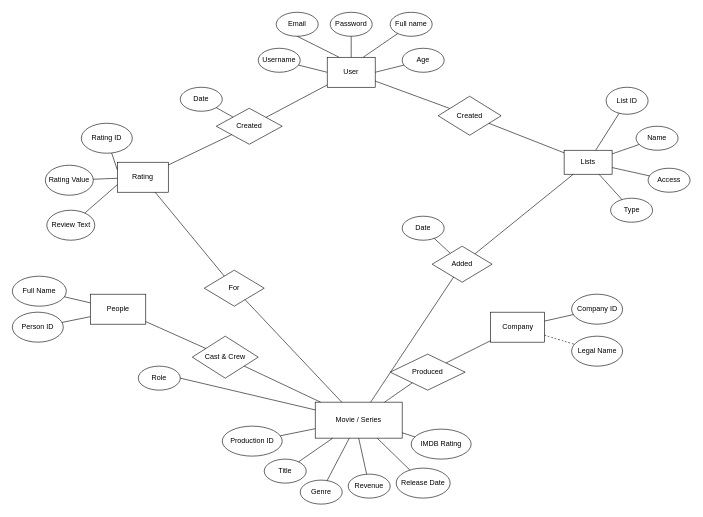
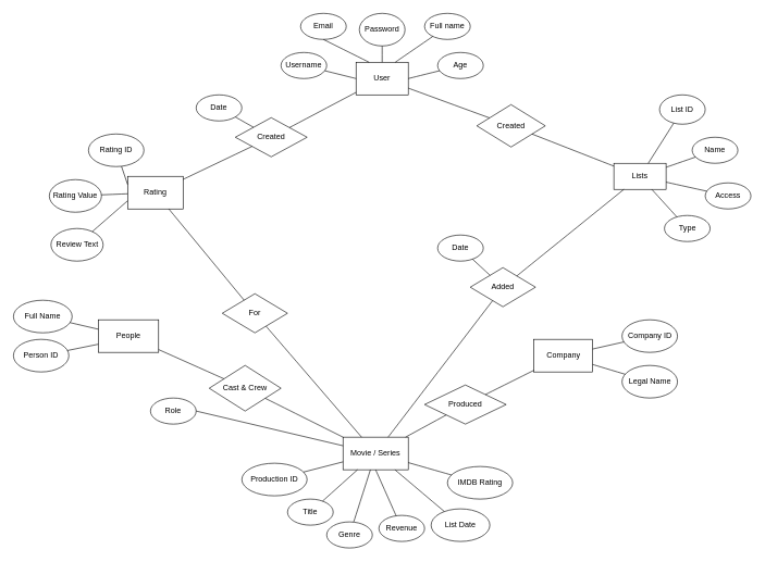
  <mxCell id="0" />
  <mxCell id="1" parent="0" />
  <mxCell id="2" value="User" style="rounded=0;whiteSpace=wrap;html=1;" parent="1" vertex="1"><mxGeometry x="545" y="95" width="80" height="50" as="geometry" /></mxCell>
  <mxCell id="3" value="Email" style="ellipse;whiteSpace=wrap;html=1;" parent="1" vertex="1"><mxGeometry x="460" y="20" width="70" height="40" as="geometry" /></mxCell>
  <mxCell id="4" value="Username" style="ellipse;whiteSpace=wrap;html=1;" parent="1" vertex="1"><mxGeometry x="430" y="80" width="70" height="40" as="geometry" /></mxCell>
- <mxCell id="5" value="Password" style="ellipse;whiteSpace=wrap;html=1;" parent="1" vertex="1"><mxGeometry x="550" y="20" width="70" height="40" as="geometry" /></mxCell>
+ <mxCell id="5" value="Password" style="ellipse;whiteSpace=wrap;html=1;" parent="1" vertex="1"><mxGeometry x="550" y="20" width="70" height="50" as="geometry" /></mxCell>
  <mxCell id="6" value="Age" style="ellipse;whiteSpace=wrap;html=1;" parent="1" vertex="1"><mxGeometry x="670" y="80" width="70" height="40" as="geometry" /></mxCell>
  <mxCell id="7" value="Full name" style="ellipse;whiteSpace=wrap;html=1;" parent="1" vertex="1"><mxGeometry x="650" y="20" width="70" height="40" as="geometry" /></mxCell>
  <mxCell id="8" style="edgeStyle=none;curved=1;rounded=0;orthogonalLoop=1;jettySize=auto;html=1;exitX=0;exitY=0.5;exitDx=0;exitDy=0;fontSize=12;startSize=8;endSize=8;" parent="1" source="3" target="3" edge="1"><mxGeometry relative="1" as="geometry" /></mxCell>
  <mxCell id="9" value="" style="endArrow=none;html=1;rounded=0;fontSize=12;startSize=8;endSize=8;curved=1;entryX=0.5;entryY=0;entryDx=0;entryDy=0;" parent="1" source="5" target="2" edge="1"><mxGeometry width="50" height="50" relative="1" as="geometry"><mxPoint x="-280" y="140" as="sourcePoint" /><mxPoint x="-80" y="270" as="targetPoint" /></mxGeometry></mxCell>
  <mxCell id="10" value="" style="endArrow=none;html=1;rounded=0;fontSize=12;startSize=8;endSize=8;curved=1;entryX=0.5;entryY=1;entryDx=0;entryDy=0;exitX=0.25;exitY=0;exitDx=0;exitDy=0;" parent="1" source="2" target="3" edge="1"><mxGeometry width="50" height="50" relative="1" as="geometry"><mxPoint x="-130" y="320" as="sourcePoint" /><mxPoint x="-80" y="270" as="targetPoint" /></mxGeometry></mxCell>
  <mxCell id="11" style="edgeStyle=none;curved=1;rounded=0;orthogonalLoop=1;jettySize=auto;html=1;exitX=0.5;exitY=1;exitDx=0;exitDy=0;fontSize=12;startSize=8;endSize=8;" parent="1" source="3" target="3" edge="1"><mxGeometry relative="1" as="geometry" /></mxCell>
  <mxCell id="12" value="" style="endArrow=none;html=1;rounded=0;fontSize=12;startSize=8;endSize=8;curved=1;exitX=0;exitY=0.5;exitDx=0;exitDy=0;" parent="1" source="2" target="4" edge="1"><mxGeometry width="50" height="50" relative="1" as="geometry"><mxPoint x="-320" y="200" as="sourcePoint" /><mxPoint x="-270" y="150" as="targetPoint" /></mxGeometry></mxCell>
  <mxCell id="13" value="" style="endArrow=none;html=1;rounded=0;fontSize=12;startSize=8;endSize=8;curved=1;exitX=1;exitY=0.5;exitDx=0;exitDy=0;" parent="1" source="2" target="6" edge="1"><mxGeometry width="50" height="50" relative="1" as="geometry"><mxPoint x="-210" y="220" as="sourcePoint" /><mxPoint x="-160" y="170" as="targetPoint" /></mxGeometry></mxCell>
  <mxCell id="14" value="" style="endArrow=none;html=1;rounded=0;fontSize=12;startSize=8;endSize=8;curved=1;exitX=0.75;exitY=0;exitDx=0;exitDy=0;" parent="1" source="2" target="7" edge="1"><mxGeometry width="50" height="50" relative="1" as="geometry"><mxPoint x="-180" y="180" as="sourcePoint" /><mxPoint x="-130" y="130" as="targetPoint" /></mxGeometry></mxCell>
  <mxCell id="15" value="Rating" style="rounded=0;whiteSpace=wrap;html=1;" parent="1" vertex="1"><mxGeometry x="195" y="270" width="85" height="50" as="geometry" /></mxCell>
  <mxCell id="16" value="Review Text" style="ellipse;whiteSpace=wrap;html=1;" parent="1" vertex="1"><mxGeometry x="77.5" y="350" width="80" height="50" as="geometry" /></mxCell>
  <mxCell id="17" value="Rating Value" style="ellipse;whiteSpace=wrap;html=1;" parent="1" vertex="1"><mxGeometry x="75" y="275" width="80" height="50" as="geometry" /></mxCell>
  <mxCell id="18" value="" style="endArrow=none;html=1;rounded=0;fontSize=12;startSize=8;endSize=8;curved=1;" parent="1" source="15" target="17" edge="1"><mxGeometry width="50" height="50" relative="1" as="geometry"><mxPoint x="290" y="370" as="sourcePoint" /><mxPoint x="340" y="320" as="targetPoint" /></mxGeometry></mxCell>
  <mxCell id="19" value="" style="endArrow=none;html=1;rounded=0;fontSize=12;startSize=8;endSize=8;curved=1;entryX=0;entryY=0.75;entryDx=0;entryDy=0;" parent="1" source="16" target="15" edge="1"><mxGeometry width="50" height="50" relative="1" as="geometry"><mxPoint x="150" y="370" as="sourcePoint" /><mxPoint x="200" y="320" as="targetPoint" /></mxGeometry></mxCell>
- <mxCell id="20" value="Movie / Series" style="rounded=0;whiteSpace=wrap;html=1;" parent="1" vertex="1"><mxGeometry x="525" y="670" width="145" height="60" as="geometry" /></mxCell>
+ <mxCell id="20" value="Movie / Series" style="rounded=0;whiteSpace=wrap;html=1;" parent="1" vertex="1"><mxGeometry x="525" y="670" width="100" height="50" as="geometry" /></mxCell>
  <mxCell id="21" value="Title" style="ellipse;whiteSpace=wrap;html=1;" parent="1" vertex="1"><mxGeometry x="440" y="765" width="70" height="40" as="geometry" /></mxCell>
  <mxCell id="22" value="Genre" style="ellipse;whiteSpace=wrap;html=1;" parent="1" vertex="1"><mxGeometry x="500" y="800" width="70" height="40" as="geometry" /></mxCell>
  <mxCell id="23" value="IMDB Rating" style="ellipse;whiteSpace=wrap;html=1;" parent="1" vertex="1"><mxGeometry x="685" y="715" width="100" height="50" as="geometry" /></mxCell>
  <mxCell id="24" value="Revenue" style="ellipse;whiteSpace=wrap;html=1;" parent="1" vertex="1"><mxGeometry x="580" y="790" width="70" height="40" as="geometry" /></mxCell>
- <mxCell id="25" value="Release Date" style="ellipse;whiteSpace=wrap;html=1;" parent="1" vertex="1"><mxGeometry x="660" y="780" width="90" height="50" as="geometry" /></mxCell>
+ <mxCell id="25" value="List Date" style="ellipse;whiteSpace=wrap;html=1;" parent="1" vertex="1"><mxGeometry x="660" y="780" width="90" height="50" as="geometry" /></mxCell>
  <mxCell id="26" value="" style="endArrow=none;html=1;rounded=0;fontSize=12;startSize=8;endSize=8;curved=1;" parent="1" source="21" target="20" edge="1"><mxGeometry width="50" height="50" relative="1" as="geometry"><mxPoint x="485" y="730" as="sourcePoint" /><mxPoint x="535" y="680" as="targetPoint" /></mxGeometry></mxCell>
  <mxCell id="27" value="" style="endArrow=none;html=1;rounded=0;fontSize=12;startSize=8;endSize=8;curved=1;" parent="1" source="22" target="20" edge="1"><mxGeometry width="50" height="50" relative="1" as="geometry"><mxPoint x="270" y="610" as="sourcePoint" /><mxPoint x="320" y="560" as="targetPoint" /></mxGeometry></mxCell>
  <mxCell id="28" value="" style="endArrow=none;html=1;rounded=0;fontSize=12;startSize=8;endSize=8;curved=1;entryX=0.5;entryY=1;entryDx=0;entryDy=0;" parent="1" source="24" target="20" edge="1"><mxGeometry width="50" height="50" relative="1" as="geometry"><mxPoint x="550" y="760" as="sourcePoint" /><mxPoint x="600" y="710" as="targetPoint" /></mxGeometry></mxCell>
  <mxCell id="29" value="" style="endArrow=none;html=1;rounded=0;fontSize=12;startSize=8;endSize=8;curved=1;" parent="1" source="20" target="25" edge="1"><mxGeometry width="50" height="50" relative="1" as="geometry"><mxPoint x="270" y="610" as="sourcePoint" /><mxPoint x="320" y="560" as="targetPoint" /></mxGeometry></mxCell>
  <mxCell id="30" value="" style="endArrow=none;html=1;rounded=0;fontSize=12;startSize=8;endSize=8;curved=1;" parent="1" source="23" target="20" edge="1"><mxGeometry width="50" height="50" relative="1" as="geometry"><mxPoint x="270" y="610" as="sourcePoint" /><mxPoint x="320" y="560" as="targetPoint" /></mxGeometry></mxCell>
  <mxCell id="31" value="Created" style="rhombus;whiteSpace=wrap;html=1;rotation=0;" parent="1" vertex="1"><mxGeometry x="360" y="180" width="110" height="60" as="geometry" /></mxCell>
  <mxCell id="32" value="Date" style="ellipse;whiteSpace=wrap;html=1;rotation=0;" parent="1" vertex="1"><mxGeometry x="300" y="145" width="70" height="40" as="geometry" /></mxCell>
  <mxCell id="33" value="" style="endArrow=none;html=1;rounded=0;fontSize=12;startSize=8;endSize=8;curved=1;" parent="1" source="32" target="31" edge="1"><mxGeometry width="50" height="50" relative="1" as="geometry"><mxPoint x="410" y="320" as="sourcePoint" /><mxPoint x="460" y="270" as="targetPoint" /></mxGeometry></mxCell>
  <mxCell id="34" value="" style="endArrow=none;html=1;rounded=0;fontSize=12;startSize=8;endSize=8;curved=1;" parent="1" source="31" target="2" edge="1"><mxGeometry width="50" height="50" relative="1" as="geometry"><mxPoint x="410" y="320" as="sourcePoint" /><mxPoint x="460" y="270" as="targetPoint" /></mxGeometry></mxCell>
  <mxCell id="35" value="" style="endArrow=none;html=1;rounded=0;fontSize=12;startSize=8;endSize=8;curved=1;" parent="1" source="15" target="31" edge="1"><mxGeometry width="50" height="50" relative="1" as="geometry"><mxPoint x="410" y="320" as="sourcePoint" /><mxPoint x="460" y="270" as="targetPoint" /></mxGeometry></mxCell>
  <mxCell id="36" value="For" style="rhombus;whiteSpace=wrap;html=1;" parent="1" vertex="1"><mxGeometry x="340" y="450" width="100" height="60" as="geometry" /></mxCell>
  <mxCell id="37" value="" style="endArrow=none;html=1;rounded=0;fontSize=12;startSize=8;endSize=8;curved=1;" parent="1" source="15" target="36" edge="1"><mxGeometry width="50" height="50" relative="1" as="geometry"><mxPoint x="410" y="320" as="sourcePoint" /><mxPoint x="460" y="270" as="targetPoint" /></mxGeometry></mxCell>
  <mxCell id="38" value="" style="endArrow=none;html=1;rounded=0;fontSize=12;startSize=8;endSize=8;curved=1;" parent="1" source="36" target="20" edge="1"><mxGeometry width="50" height="50" relative="1" as="geometry"><mxPoint x="410" y="320" as="sourcePoint" /><mxPoint x="460" y="270" as="targetPoint" /></mxGeometry></mxCell>
  <mxCell id="39" value="Access" style="ellipse;whiteSpace=wrap;html=1;" parent="1" vertex="1"><mxGeometry x="1080" y="280" width="70" height="40" as="geometry" /></mxCell>
  <mxCell id="40" value="Lists" style="rounded=0;whiteSpace=wrap;html=1;" parent="1" vertex="1"><mxGeometry x="940" y="250" width="80" height="40" as="geometry" /></mxCell>
  <mxCell id="41" value="Type" style="ellipse;whiteSpace=wrap;html=1;" parent="1" vertex="1"><mxGeometry x="1017.5" y="330" width="70" height="40" as="geometry" /></mxCell>
  <mxCell id="42" value="Name" style="ellipse;whiteSpace=wrap;html=1;" parent="1" vertex="1"><mxGeometry x="1060" y="210" width="70" height="40" as="geometry" /></mxCell>
  <mxCell id="43" value="" style="endArrow=none;html=1;rounded=0;fontSize=12;startSize=8;endSize=8;curved=1;" parent="1" source="40" target="42" edge="1"><mxGeometry width="50" height="50" relative="1" as="geometry"><mxPoint x="605" y="300" as="sourcePoint" /><mxPoint x="655" y="250" as="targetPoint" /></mxGeometry></mxCell>
  <mxCell id="44" value="" style="endArrow=none;html=1;rounded=0;fontSize=12;startSize=8;endSize=8;curved=1;" parent="1" source="40" target="39" edge="1"><mxGeometry width="50" height="50" relative="1" as="geometry"><mxPoint x="965" y="280" as="sourcePoint" /><mxPoint x="655" y="250" as="targetPoint" /></mxGeometry></mxCell>
  <mxCell id="45" value="" style="endArrow=none;html=1;rounded=0;fontSize=12;startSize=8;endSize=8;curved=1;" parent="1" source="40" target="41" edge="1"><mxGeometry width="50" height="50" relative="1" as="geometry"><mxPoint x="605" y="300" as="sourcePoint" /><mxPoint x="655" y="250" as="targetPoint" /></mxGeometry></mxCell>
  <mxCell id="46" value="Created" style="rhombus;whiteSpace=wrap;html=1;" parent="1" vertex="1"><mxGeometry x="730" y="160" width="105" height="65" as="geometry" /></mxCell>
  <mxCell id="47" value="" style="endArrow=none;html=1;rounded=0;fontSize=12;startSize=8;endSize=8;curved=1;" parent="1" source="2" target="46" edge="1"><mxGeometry width="50" height="50" relative="1" as="geometry"><mxPoint x="640" y="320" as="sourcePoint" /><mxPoint x="690" y="270" as="targetPoint" /></mxGeometry></mxCell>
  <mxCell id="48" value="" style="endArrow=none;html=1;rounded=0;fontSize=12;startSize=8;endSize=8;curved=1;" parent="1" source="40" target="46" edge="1"><mxGeometry width="50" height="50" relative="1" as="geometry"><mxPoint x="640" y="320" as="sourcePoint" /><mxPoint x="690" y="270" as="targetPoint" /></mxGeometry></mxCell>
  <mxCell id="49" value="Added" style="rhombus;whiteSpace=wrap;html=1;" parent="1" vertex="1"><mxGeometry x="720" y="410" width="100" height="60" as="geometry" /></mxCell>
  <mxCell id="50" value="" style="endArrow=none;html=1;rounded=0;fontSize=12;startSize=8;endSize=8;curved=1;" parent="1" source="49" target="40" edge="1"><mxGeometry width="50" height="50" relative="1" as="geometry"><mxPoint x="850" y="400" as="sourcePoint" /><mxPoint x="890" y="340" as="targetPoint" /></mxGeometry></mxCell>
  <mxCell id="51" value="" style="endArrow=none;html=1;rounded=0;fontSize=12;startSize=8;endSize=8;curved=1;" parent="1" source="20" target="49" edge="1"><mxGeometry width="50" height="50" relative="1" as="geometry"><mxPoint x="660" y="320" as="sourcePoint" /><mxPoint x="710" y="270" as="targetPoint" /></mxGeometry></mxCell>
  <mxCell id="52" value="People" style="rounded=0;whiteSpace=wrap;html=1;" parent="1" vertex="1"><mxGeometry x="150" y="490" width="92.5" height="50" as="geometry" /></mxCell>
  <mxCell id="53" value="Full Name" style="ellipse;whiteSpace=wrap;html=1;" parent="1" vertex="1"><mxGeometry x="20" y="460" width="90" height="50" as="geometry" /></mxCell>
  <mxCell id="54" value="" style="endArrow=none;html=1;rounded=0;fontSize=12;startSize=8;endSize=8;curved=1;" parent="1" source="53" target="52" edge="1"><mxGeometry width="50" height="50" relative="1" as="geometry"><mxPoint x="267.5" y="680" as="sourcePoint" /><mxPoint x="317.5" y="630" as="targetPoint" /></mxGeometry></mxCell>
  <mxCell id="55" value="Cast &amp;amp; Crew" style="rhombus;whiteSpace=wrap;html=1;" parent="1" vertex="1"><mxGeometry x="320" y="560" width="110" height="70" as="geometry" /></mxCell>
  <mxCell id="56" value="" style="endArrow=none;html=1;rounded=0;fontSize=12;startSize=8;endSize=8;curved=1;" parent="1" source="55" target="52" edge="1"><mxGeometry width="50" height="50" relative="1" as="geometry"><mxPoint x="330" y="620" as="sourcePoint" /><mxPoint x="380" y="570" as="targetPoint" /></mxGeometry></mxCell>
  <mxCell id="57" value="" style="endArrow=none;html=1;rounded=0;fontSize=12;startSize=8;endSize=8;curved=1;" parent="1" source="55" target="20" edge="1"><mxGeometry width="50" height="50" relative="1" as="geometry"><mxPoint x="330" y="620" as="sourcePoint" /><mxPoint x="380" y="570" as="targetPoint" /></mxGeometry></mxCell>
  <mxCell id="58" value="Date" style="ellipse;whiteSpace=wrap;html=1;" parent="1" vertex="1"><mxGeometry x="670" y="360" width="70" height="40" as="geometry" /></mxCell>
  <mxCell id="59" value="" style="endArrow=none;html=1;rounded=0;fontSize=12;startSize=8;endSize=8;curved=1;" parent="1" source="49" target="58" edge="1"><mxGeometry width="50" height="50" relative="1" as="geometry"><mxPoint x="890" y="390" as="sourcePoint" /><mxPoint x="940" y="340" as="targetPoint" /></mxGeometry></mxCell>
  <mxCell id="60" value="Legal Name" style="ellipse;whiteSpace=wrap;html=1;" parent="1" vertex="1"><mxGeometry x="952.5" y="560" width="85" height="50" as="geometry" /></mxCell>
  <mxCell id="61" value="Company" style="rounded=0;whiteSpace=wrap;html=1;" parent="1" vertex="1"><mxGeometry x="817.5" y="520" width="90" height="50" as="geometry" /></mxCell>
- <mxCell id="62" value="" style="endArrow=none;html=1;rounded=0;fontSize=12;startSize=8;endSize=8;curved=1;dashed=1;" parent="1" source="61" target="60" edge="1"><mxGeometry width="50" height="50" relative="1" as="geometry"><mxPoint x="617.5" y="580" as="sourcePoint" /><mxPoint x="667.5" y="530" as="targetPoint" /></mxGeometry></mxCell>
+ <mxCell id="62" value="" style="endArrow=none;html=1;rounded=0;fontSize=12;startSize=8;endSize=8;curved=1;" parent="1" source="61" target="60" edge="1"><mxGeometry width="50" height="50" relative="1" as="geometry"><mxPoint x="617.5" y="580" as="sourcePoint" /><mxPoint x="667.5" y="530" as="targetPoint" /></mxGeometry></mxCell>
  <mxCell id="63" value="Produced" style="rhombus;whiteSpace=wrap;html=1;" parent="1" vertex="1"><mxGeometry x="650" y="590" width="125" height="60" as="geometry" /></mxCell>
  <mxCell id="64" value="" style="endArrow=none;html=1;rounded=0;fontSize=12;startSize=8;endSize=8;curved=1;" parent="1" source="63" target="61" edge="1"><mxGeometry width="50" height="50" relative="1" as="geometry"><mxPoint x="597.5" y="630" as="sourcePoint" /><mxPoint x="647.5" y="580" as="targetPoint" /></mxGeometry></mxCell>
  <mxCell id="65" value="" style="endArrow=none;html=1;rounded=0;fontSize=12;startSize=8;endSize=8;curved=1;" parent="1" source="20" target="63" edge="1"><mxGeometry width="50" height="50" relative="1" as="geometry"><mxPoint x="620" y="620" as="sourcePoint" /><mxPoint x="670" y="570" as="targetPoint" /></mxGeometry></mxCell>
  <mxCell id="66" value="Role" style="ellipse;whiteSpace=wrap;html=1;" parent="1" vertex="1"><mxGeometry x="230" y="610" width="70" height="40" as="geometry" /></mxCell>
  <mxCell id="67" value="" style="endArrow=none;html=1;rounded=0;exitX=1;exitY=0.5;exitDx=0;exitDy=0;" parent="1" source="66" target="20" edge="1"><mxGeometry width="50" height="50" relative="1" as="geometry"><mxPoint x="470" y="580" as="sourcePoint" /><mxPoint x="520" y="530" as="targetPoint" /></mxGeometry></mxCell>
  <mxCell id="68" value="Person ID" style="ellipse;whiteSpace=wrap;html=1;" vertex="1" parent="1"><mxGeometry x="20" y="520" width="85" height="50" as="geometry" /></mxCell>
  <mxCell id="69" value="" style="endArrow=none;html=1;rounded=0;entryX=0;entryY=0.75;entryDx=0;entryDy=0;" edge="1" parent="1" source="68" target="52"><mxGeometry width="50" height="50" relative="1" as="geometry"><mxPoint x="40" y="620" as="sourcePoint" /><mxPoint x="130" y="530" as="targetPoint" /></mxGeometry></mxCell>
  <mxCell id="70" value="List ID" style="ellipse;whiteSpace=wrap;html=1;" vertex="1" parent="1"><mxGeometry x="1010" y="145" width="70" height="45" as="geometry" /></mxCell>
  <mxCell id="71" value="" style="endArrow=none;html=1;rounded=0;" edge="1" parent="1" source="40" target="70"><mxGeometry width="50" height="50" relative="1" as="geometry"><mxPoint x="1050" y="320" as="sourcePoint" /><mxPoint x="1100" y="270" as="targetPoint" /></mxGeometry></mxCell>
  <mxCell id="72" value="Rating ID" style="ellipse;whiteSpace=wrap;html=1;" vertex="1" parent="1"><mxGeometry x="135" y="205" width="85" height="50" as="geometry" /></mxCell>
  <mxCell id="73" value="" style="endArrow=none;html=1;rounded=0;exitX=0;exitY=0.25;exitDx=0;exitDy=0;" edge="1" parent="1" source="15" target="72"><mxGeometry width="50" height="50" relative="1" as="geometry"><mxPoint x="190" y="270" as="sourcePoint" /><mxPoint x="530" y="270" as="targetPoint" /></mxGeometry></mxCell>
  <mxCell id="74" value="Production ID" style="ellipse;whiteSpace=wrap;html=1;" vertex="1" parent="1"><mxGeometry x="370" y="710" width="100" height="50" as="geometry" /></mxCell>
  <mxCell id="75" value="" style="endArrow=none;html=1;rounded=0;" edge="1" parent="1" source="74" target="20"><mxGeometry width="50" height="50" relative="1" as="geometry"><mxPoint x="550" y="620" as="sourcePoint" /><mxPoint x="600" y="570" as="targetPoint" /></mxGeometry></mxCell>
  <mxCell id="76" value="Company ID" style="ellipse;whiteSpace=wrap;html=1;" vertex="1" parent="1"><mxGeometry x="952.5" y="490" width="85" height="50" as="geometry" /></mxCell>
  <mxCell id="77" value="" style="endArrow=none;html=1;rounded=0;" edge="1" parent="1" source="61" target="76"><mxGeometry width="50" height="50" relative="1" as="geometry"><mxPoint x="867.5" y="560" as="sourcePoint" /><mxPoint x="747.5" y="580" as="targetPoint" /></mxGeometry></mxCell>
